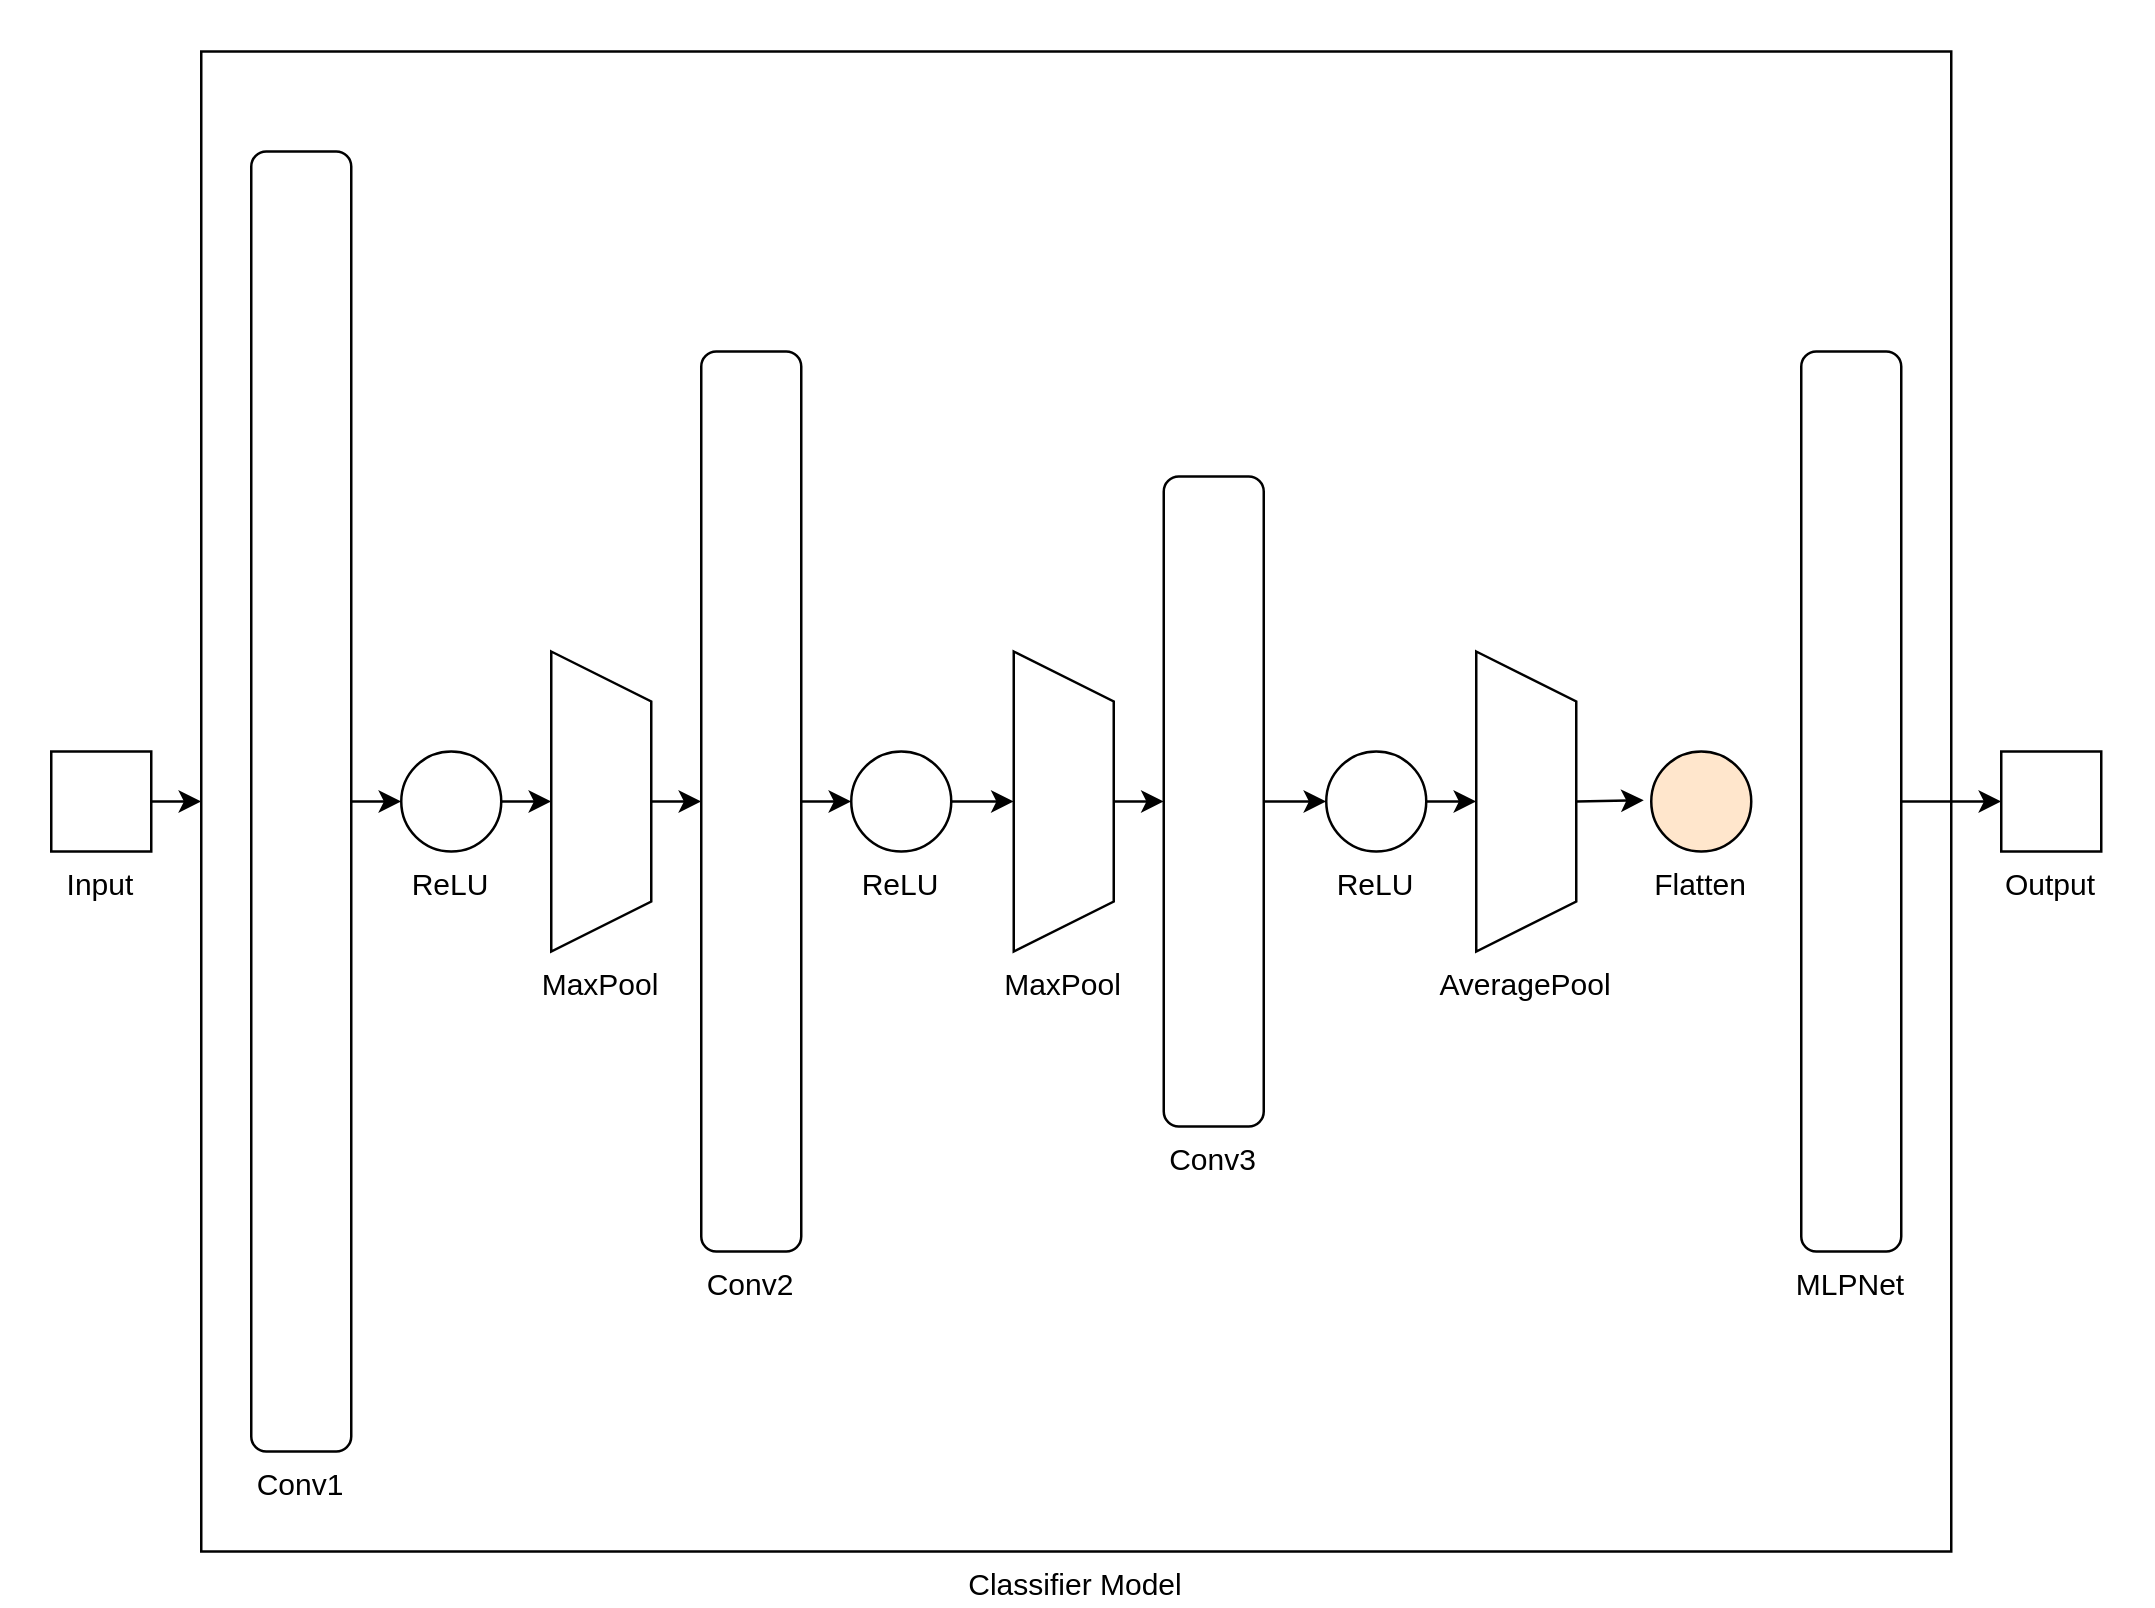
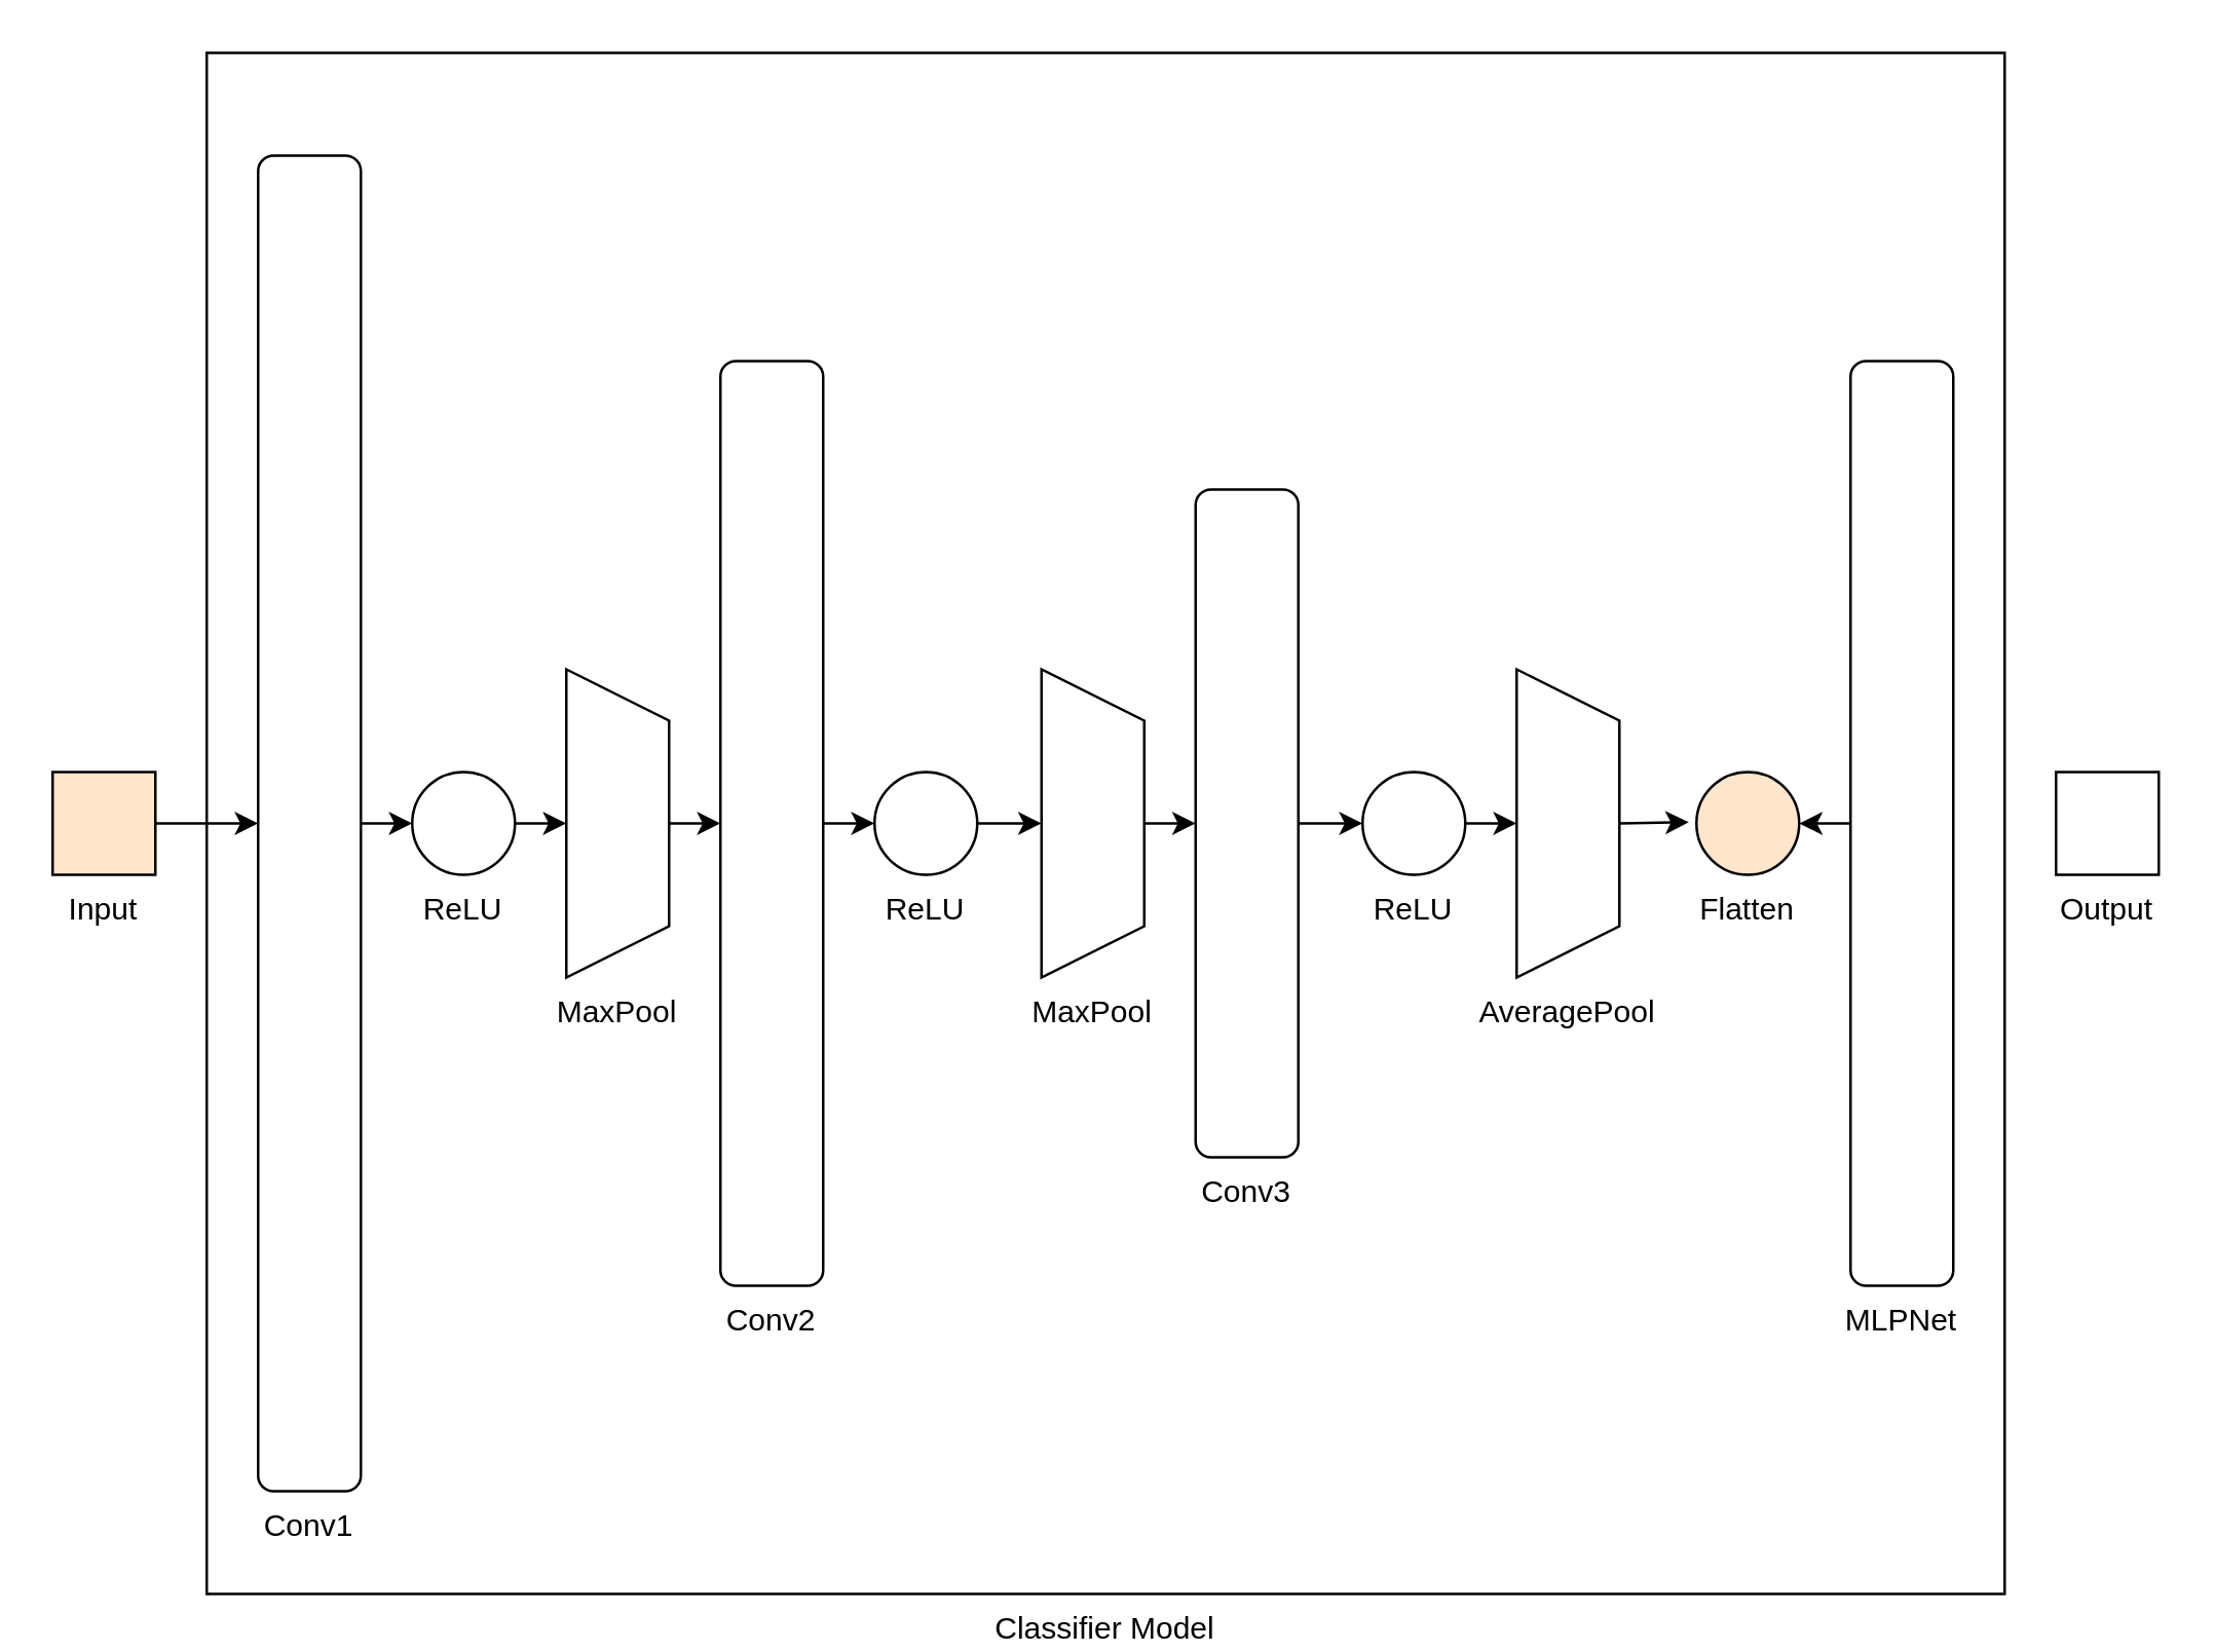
  <mxCell id="0" />
  <mxCell id="1" parent="0" />
  <mxCell id="2" value="Classifier Model" style="rounded=0;whiteSpace=wrap;html=1;labelPosition=center;verticalLabelPosition=bottom;align=center;verticalAlign=top;" parent="1" vertex="1"><mxGeometry x="80" y="20" width="700" height="600" as="geometry" /></mxCell>
- <mxCell id="3" style="edgeStyle=none;html=1;exitX=1;exitY=0.5;exitDx=0;exitDy=0;" parent="1" source="4" target="2" edge="1"><mxGeometry relative="1" as="geometry" /></mxCell>
- <mxCell id="4" value="Input" style="whiteSpace=wrap;html=1;aspect=fixed;labelPosition=center;verticalLabelPosition=bottom;align=center;verticalAlign=top;" parent="1" vertex="1"><mxGeometry x="20" y="300" width="40" height="40" as="geometry" /></mxCell>
+ <mxCell id="3" style="edgeStyle=none;html=1;exitX=1;exitY=0.5;exitDx=0;exitDy=0;entryX=0;entryY=0.5;entryDx=0;entryDy=0;" parent="1" source="4" target="6" edge="1"><mxGeometry relative="1" as="geometry" /></mxCell>
+ <mxCell id="4" value="Input" style="whiteSpace=wrap;html=1;aspect=fixed;labelPosition=center;verticalLabelPosition=bottom;align=center;verticalAlign=top;fillColor=#ffe6cc;" parent="1" vertex="1"><mxGeometry x="20" y="300" width="40" height="40" as="geometry" /></mxCell>
  <mxCell id="5" style="edgeStyle=none;html=1;exitX=1;exitY=0.5;exitDx=0;exitDy=0;entryX=0;entryY=0.5;entryDx=0;entryDy=0;" parent="1" source="6" target="10" edge="1"><mxGeometry relative="1" as="geometry"><Array as="points" /></mxGeometry></mxCell>
  <mxCell id="6" value="Conv1" style="rounded=1;whiteSpace=wrap;html=1;labelPosition=center;verticalLabelPosition=bottom;align=center;verticalAlign=top;" parent="1" vertex="1"><mxGeometry x="100" y="60" width="40" height="520" as="geometry" /></mxCell>
  <mxCell id="7" style="edgeStyle=none;html=1;exitX=1;exitY=0.5;exitDx=0;exitDy=0;entryX=0;entryY=0.5;entryDx=0;entryDy=0;" parent="1" source="8" target="12" edge="1"><mxGeometry relative="1" as="geometry" /></mxCell>
  <mxCell id="8" value="Conv2" style="rounded=1;whiteSpace=wrap;html=1;labelPosition=center;verticalLabelPosition=bottom;align=center;verticalAlign=top;" parent="1" vertex="1"><mxGeometry x="280" y="140" width="40" height="360" as="geometry" /></mxCell>
  <mxCell id="9" style="edgeStyle=none;html=1;exitX=1;exitY=0.5;exitDx=0;exitDy=0;entryX=0.5;entryY=1;entryDx=0;entryDy=0;" parent="1" source="10" target="15" edge="1"><mxGeometry relative="1" as="geometry" /></mxCell>
  <mxCell id="10" value="ReLU" style="ellipse;whiteSpace=wrap;html=1;aspect=fixed;labelPosition=center;verticalLabelPosition=bottom;align=center;verticalAlign=top;" parent="1" vertex="1"><mxGeometry x="160" y="300" width="40" height="40" as="geometry" /></mxCell>
  <mxCell id="11" value="" style="edgeStyle=none;html=1;" parent="1" source="12" target="27" edge="1"><mxGeometry relative="1" as="geometry" /></mxCell>
  <mxCell id="12" value="ReLU" style="ellipse;whiteSpace=wrap;html=1;aspect=fixed;labelPosition=center;verticalLabelPosition=bottom;align=center;verticalAlign=top;" parent="1" vertex="1"><mxGeometry x="340" y="300" width="40" height="40" as="geometry" /></mxCell>
  <mxCell id="13" style="edgeStyle=none;html=1;exitX=1;exitY=0.5;exitDx=0;exitDy=0;entryX=0;entryY=0.5;entryDx=0;entryDy=0;" parent="1" edge="1"><mxGeometry relative="1" as="geometry"><mxPoint x="660" y="200" as="targetPoint" /></mxGeometry></mxCell>
  <mxCell id="14" style="edgeStyle=none;html=1;exitX=0.5;exitY=0;exitDx=0;exitDy=0;entryX=0;entryY=0.5;entryDx=0;entryDy=0;" parent="1" source="15" target="8" edge="1"><mxGeometry relative="1" as="geometry" /></mxCell>
  <mxCell id="15" value="MaxPool" style="shape=trapezoid;perimeter=trapezoidPerimeter;whiteSpace=wrap;html=1;fixedSize=1;direction=south;labelPosition=center;verticalLabelPosition=bottom;align=center;verticalAlign=top;" parent="1" vertex="1"><mxGeometry x="220" y="260" width="40" height="120" as="geometry" /></mxCell>
  <mxCell id="16" style="edgeStyle=none;html=1;exitX=0.5;exitY=0;exitDx=0;exitDy=0;entryX=-0.075;entryY=0.488;entryDx=0;entryDy=0;entryPerimeter=0;" parent="1" source="17" target="18" edge="1"><mxGeometry relative="1" as="geometry" /></mxCell>
  <mxCell id="17" value="AveragePool" style="shape=trapezoid;perimeter=trapezoidPerimeter;whiteSpace=wrap;html=1;fixedSize=1;direction=south;labelPosition=center;verticalLabelPosition=bottom;align=center;verticalAlign=top;" parent="1" vertex="1"><mxGeometry x="590" y="260" width="40" height="120" as="geometry" /></mxCell>
  <mxCell id="18" value="Flatten" style="ellipse;whiteSpace=wrap;html=1;aspect=fixed;labelPosition=center;verticalLabelPosition=bottom;align=center;verticalAlign=top;fillColor=#ffe6cc;" parent="1" vertex="1"><mxGeometry x="660" y="300" width="40" height="40" as="geometry" /></mxCell>
- <mxCell id="19" style="edgeStyle=none;html=1;exitX=1;exitY=0.5;exitDx=0;exitDy=0;entryX=0;entryY=0.5;entryDx=0;entryDy=0;" parent="1" source="20" target="21" edge="1"><mxGeometry relative="1" as="geometry" /></mxCell>
+ <mxCell id="19" style="edgeStyle=none;html=1;exitX=1;exitY=0.5;exitDx=0;exitDy=0;" parent="1" source="20" target="18" edge="1"><mxGeometry relative="1" as="geometry" /></mxCell>
  <mxCell id="20" value="MLPNet" style="rounded=1;whiteSpace=wrap;html=1;labelPosition=center;verticalLabelPosition=bottom;align=center;verticalAlign=top;" parent="1" vertex="1"><mxGeometry x="720" y="140" width="40" height="360" as="geometry" /></mxCell>
  <mxCell id="21" value="Output" style="whiteSpace=wrap;html=1;aspect=fixed;labelPosition=center;verticalLabelPosition=bottom;align=center;verticalAlign=top;" parent="1" vertex="1"><mxGeometry x="800" y="300" width="40" height="40" as="geometry" /></mxCell>
  <mxCell id="22" value="" style="edgeStyle=none;html=1;" parent="1" source="23" target="25" edge="1"><mxGeometry relative="1" as="geometry" /></mxCell>
  <mxCell id="23" value="Conv3" style="rounded=1;whiteSpace=wrap;html=1;labelPosition=center;verticalLabelPosition=bottom;align=center;verticalAlign=top;" parent="1" vertex="1"><mxGeometry x="465" y="190" width="40" height="260" as="geometry" /></mxCell>
  <mxCell id="24" value="" style="edgeStyle=none;html=1;" parent="1" source="25" target="17" edge="1"><mxGeometry relative="1" as="geometry" /></mxCell>
  <mxCell id="25" value="ReLU" style="ellipse;whiteSpace=wrap;html=1;aspect=fixed;labelPosition=center;verticalLabelPosition=bottom;align=center;verticalAlign=top;" parent="1" vertex="1"><mxGeometry x="530" y="300" width="40" height="40" as="geometry" /></mxCell>
  <mxCell id="26" style="edgeStyle=none;html=1;entryX=0;entryY=0.5;entryDx=0;entryDy=0;" parent="1" source="27" target="23" edge="1"><mxGeometry relative="1" as="geometry" /></mxCell>
  <mxCell id="27" value="MaxPool" style="shape=trapezoid;perimeter=trapezoidPerimeter;whiteSpace=wrap;html=1;fixedSize=1;direction=south;labelPosition=center;verticalLabelPosition=bottom;align=center;verticalAlign=top;" parent="1" vertex="1"><mxGeometry x="405" y="260" width="40" height="120" as="geometry" /></mxCell>
